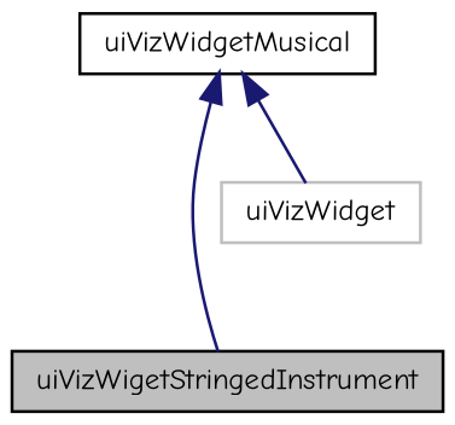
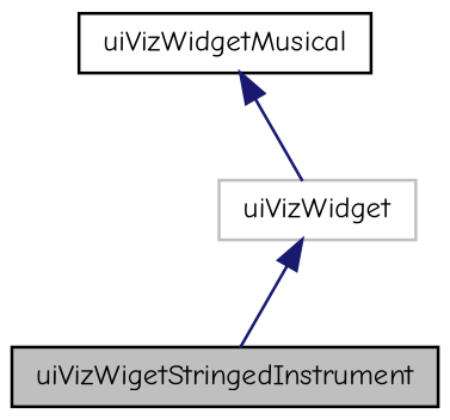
  digraph {
    fontname="Comic Neue"
    node [color=black fillcolor=white fontname="Comic Neue" fontsize=10 shape=record style=filled]
    edge [color=midnightblue dir=back fontname="Comic Neue" fontsize=10 labelfontname=Helvetica labelfontsize=10 style=solid]
    n1 [fillcolor=grey75 fontcolor=black height=0.2 label=uiVizWigetStringedInstrument width=0.4]
    n2 [height=0.2 label=uiVizWidgetMusical width=0.4]
    n3 [color=grey75 height=0.2 label=uiVizWidget width=0.4]
-   n2 -> n1
+   n3 -> n1
    n2 -> n3
  }
